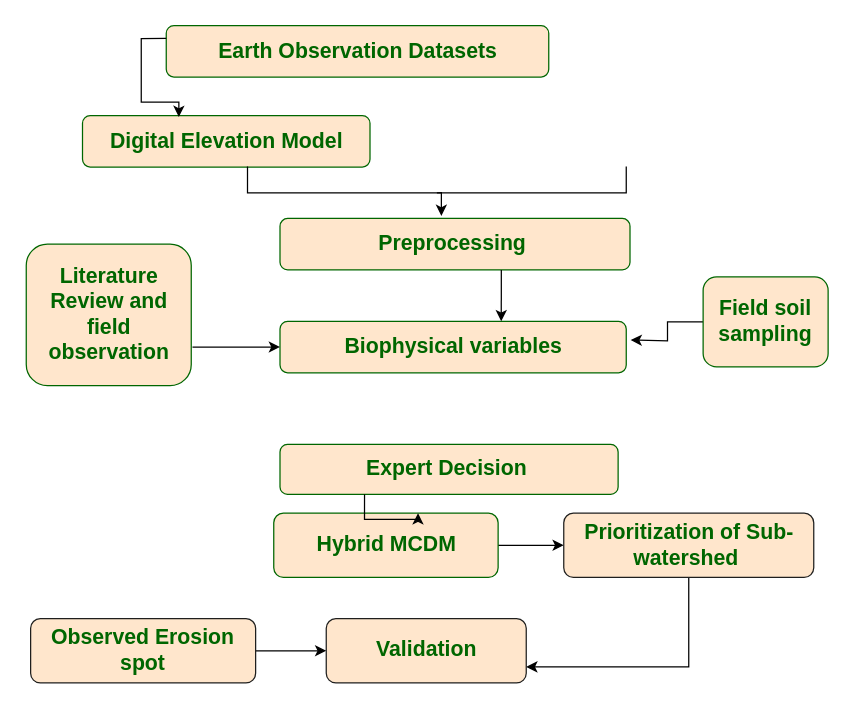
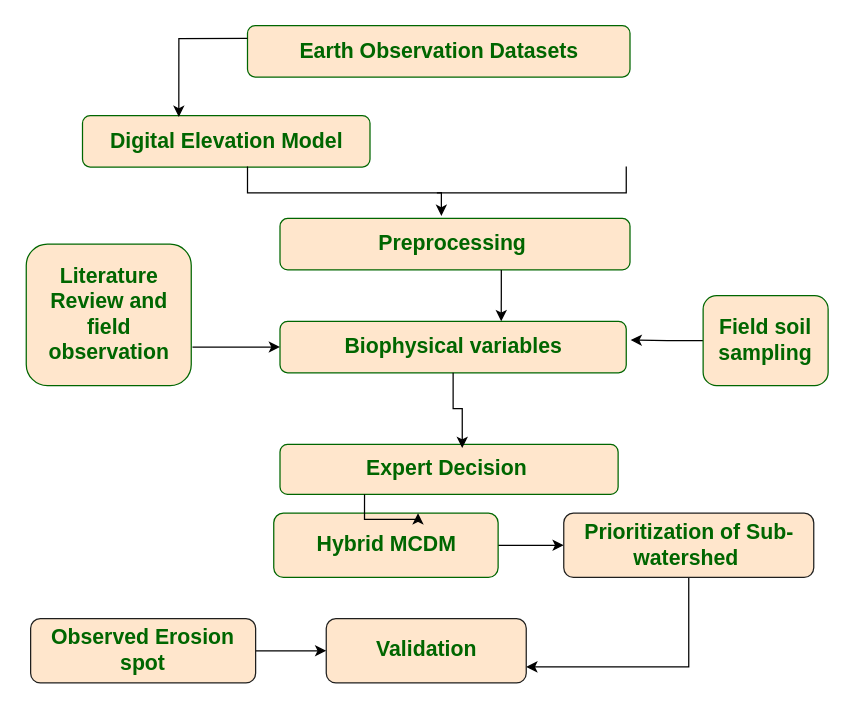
  <mxCell id="0" />
  <mxCell id="1" parent="0" />
- <mxCell id="2" value="&lt;font style=&quot;color: rgb(0, 102, 0);&quot;&gt;Earth Observation Datasets&lt;/font&gt;" style="rounded=1;whiteSpace=wrap;html=1;fontStyle=1;fontSize=17;fillColor=#ffe6cc;strokeColor=light-dark(#006600,#996500);container=0;" vertex="1" parent="1"><mxGeometry x="132.5" y="20" width="306" height="41.143" as="geometry" /></mxCell>
+ <mxCell id="2" value="&lt;font style=&quot;color: rgb(0, 102, 0);&quot;&gt;Earth Observation Datasets&lt;/font&gt;" style="rounded=1;whiteSpace=wrap;html=1;fontStyle=1;fontSize=17;fillColor=#ffe6cc;strokeColor=light-dark(#006600,#996500);container=0;" vertex="1" parent="1"><mxGeometry x="197.5" y="20" width="306" height="41.143" as="geometry" /></mxCell>
  <mxCell id="3" value="&lt;font style=&quot;font-size: 17px; color: rgb(0, 102, 0);&quot;&gt;Digital Elevation Model&lt;/font&gt;" style="rounded=1;whiteSpace=wrap;html=1;fillColor=#ffe6cc;strokeColor=#006600;fontStyle=1;container=0;" vertex="1" parent="1"><mxGeometry x="65.5" y="92" width="230" height="41.143" as="geometry" /></mxCell>
  <mxCell id="4" value="&lt;font style=&quot;font-size: 17px; color: rgb(0, 102, 0);&quot;&gt;Preprocessing&amp;nbsp;&lt;/font&gt;" style="rounded=1;whiteSpace=wrap;html=1;fillColor=#ffe6cc;strokeColor=#006600;fontStyle=1;container=0;" vertex="1" parent="1"><mxGeometry x="223.5" y="174.286" width="280" height="41.143" as="geometry" /></mxCell>
  <mxCell id="5" value="&lt;font style=&quot;font-size: 17px; color: rgb(0, 102, 0);&quot;&gt;Biophysical variables&lt;/font&gt;" style="rounded=1;whiteSpace=wrap;html=1;fillColor=#ffe6cc;strokeColor=#006600;fontStyle=1;container=0;" vertex="1" parent="1"><mxGeometry x="223.5" y="256.571" width="277" height="41.143" as="geometry" /></mxCell>
  <mxCell id="6" value="&lt;font style=&quot;font-size: 17px; color: rgb(0, 102, 0);&quot;&gt;Literature Review and field observation&lt;/font&gt;" style="rounded=1;whiteSpace=wrap;html=1;fillColor=#ffe6cc;strokeColor=#006600;fontStyle=1;container=0;" vertex="1" parent="1"><mxGeometry x="20.5" y="194.857" width="132" height="113.143" as="geometry" /></mxCell>
  <mxCell id="7" style="edgeStyle=orthogonalEdgeStyle;rounded=0;orthogonalLoop=1;jettySize=auto;html=1;exitX=0;exitY=0.5;exitDx=0;exitDy=0;" edge="1" parent="1" source="8"><mxGeometry relative="1" as="geometry"><mxPoint x="504" y="271.571" as="targetPoint" /></mxGeometry></mxCell>
- <mxCell id="8" value="&lt;font style=&quot;font-size: 17px; color: rgb(0, 102, 0);&quot;&gt;Field soil sampling&lt;/font&gt;" style="rounded=1;whiteSpace=wrap;html=1;fillColor=#ffe6cc;strokeColor=#006600;fontStyle=1;container=0;" vertex="1" parent="1"><mxGeometry x="562" y="221.003" width="100" height="72" as="geometry" /></mxCell>
+ <mxCell id="8" value="&lt;font style=&quot;font-size: 17px; color: rgb(0, 102, 0);&quot;&gt;Field soil sampling&lt;/font&gt;" style="rounded=1;whiteSpace=wrap;html=1;fillColor=#ffe6cc;strokeColor=#006600;fontStyle=1;container=0;" vertex="1" parent="1"><mxGeometry x="562" y="236.003" width="100" height="72" as="geometry" /></mxCell>
  <mxCell id="9" value="&lt;font style=&quot;font-size: 17px; color: rgb(0, 102, 0);&quot;&gt;Expert Decision&amp;nbsp;&lt;/font&gt;" style="rounded=1;whiteSpace=wrap;html=1;fillColor=#ffe6cc;strokeColor=#006600;fontStyle=1;container=0;" vertex="1" parent="1"><mxGeometry x="223.5" y="355" width="270.5" height="40" as="geometry" /></mxCell>
  <mxCell id="10" style="edgeStyle=orthogonalEdgeStyle;rounded=0;orthogonalLoop=1;jettySize=auto;html=1;exitX=1;exitY=0.5;exitDx=0;exitDy=0;entryX=0;entryY=0.5;entryDx=0;entryDy=0;" edge="1" parent="1" source="11" target="13"><mxGeometry relative="1" as="geometry" /></mxCell>
  <mxCell id="11" value="&lt;font style=&quot;font-size: 17px; color: rgb(0, 102, 0);&quot;&gt;Hybrid MCDM&lt;/font&gt;" style="rounded=1;whiteSpace=wrap;html=1;fillColor=#ffe6cc;strokeColor=#006600;fontStyle=1;container=0;" vertex="1" parent="1"><mxGeometry x="218.5" y="410" width="179.5" height="51.43" as="geometry" /></mxCell>
  <mxCell id="12" style="edgeStyle=orthogonalEdgeStyle;rounded=0;orthogonalLoop=1;jettySize=auto;html=1;exitX=0.5;exitY=1;exitDx=0;exitDy=0;entryX=1;entryY=0.75;entryDx=0;entryDy=0;" edge="1" parent="1" source="13" target="14"><mxGeometry relative="1" as="geometry" /></mxCell>
  <mxCell id="13" value="&lt;font style=&quot;font-size: 17px; color: rgb(0, 102, 0);&quot;&gt;Prioritization of Sub-watershed&amp;nbsp;&lt;/font&gt;" style="rounded=1;whiteSpace=wrap;html=1;fillColor=#ffe6cc;strokeColor=light-dark(#1f1f1e, #996500);fontStyle=1;container=0;" vertex="1" parent="1"><mxGeometry x="450.5" y="409.997" width="200" height="51.429" as="geometry" /></mxCell>
  <mxCell id="14" value="&lt;font style=&quot;font-size: 17px; color: rgb(0, 102, 0);&quot;&gt;Validation&lt;/font&gt;" style="rounded=1;whiteSpace=wrap;html=1;fillColor=#ffe6cc;strokeColor=light-dark(#1f1f1e, #996500);fontStyle=1;container=0;" vertex="1" parent="1"><mxGeometry x="260.5" y="494.426" width="160" height="51.429" as="geometry" /></mxCell>
  <mxCell id="15" style="edgeStyle=orthogonalEdgeStyle;rounded=0;orthogonalLoop=1;jettySize=auto;html=1;exitX=1;exitY=0.5;exitDx=0;exitDy=0;entryX=0;entryY=0.5;entryDx=0;entryDy=0;" edge="1" parent="1" source="16" target="14"><mxGeometry relative="1" as="geometry" /></mxCell>
  <mxCell id="16" value="&lt;font color=&quot;#006600&quot;&gt;&lt;span style=&quot;font-size: 17px;&quot;&gt;Observed Erosion spot&lt;/span&gt;&lt;/font&gt;" style="rounded=1;whiteSpace=wrap;html=1;fillColor=#ffe6cc;strokeColor=light-dark(#1f1f1e, #996500);fontStyle=1;container=0;" vertex="1" parent="1"><mxGeometry x="24" y="494.43" width="180" height="51.43" as="geometry" /></mxCell>
  <mxCell id="17" style="edgeStyle=orthogonalEdgeStyle;rounded=0;orthogonalLoop=1;jettySize=auto;html=1;exitX=0;exitY=0.25;exitDx=0;exitDy=0;entryX=0.335;entryY=0.025;entryDx=0;entryDy=0;entryPerimeter=0;" edge="1" parent="1" source="2" target="3"><mxGeometry relative="1" as="geometry" /></mxCell>
  <mxCell id="18" value="" style="shape=partialRectangle;whiteSpace=wrap;html=1;bottom=1;right=1;left=1;top=0;fillColor=none;routingCenterX=-0.5;container=0;" vertex="1" parent="1"><mxGeometry x="197.5" y="133.143" width="303" height="20.571" as="geometry" /></mxCell>
  <mxCell id="19" style="edgeStyle=orthogonalEdgeStyle;rounded=0;orthogonalLoop=1;jettySize=auto;html=1;exitX=0.5;exitY=1;exitDx=0;exitDy=0;entryX=0.461;entryY=-0.05;entryDx=0;entryDy=0;entryPerimeter=0;" edge="1" parent="1" source="18" target="4"><mxGeometry relative="1" as="geometry" /></mxCell>
  <mxCell id="20" value="" style="endArrow=classic;html=1;rounded=0;exitX=0.451;exitY=1;exitDx=0;exitDy=0;exitPerimeter=0;" edge="1" parent="1"><mxGeometry width="50" height="50" relative="1" as="geometry"><mxPoint x="400.57" y="215.429" as="sourcePoint" /><mxPoint x="400.5" y="256.571" as="targetPoint" /></mxGeometry></mxCell>
  <mxCell id="21" value="" style="endArrow=classic;html=1;rounded=0;" edge="1" parent="1"><mxGeometry width="50" height="50" relative="1" as="geometry"><mxPoint x="153.5" y="277.139" as="sourcePoint" /><mxPoint x="223.5" y="277.139" as="targetPoint" /></mxGeometry></mxCell>
+ <mxCell id="22" style="edgeStyle=orthogonalEdgeStyle;rounded=0;orthogonalLoop=1;jettySize=auto;html=1;exitX=0.5;exitY=1;exitDx=0;exitDy=0;entryX=0.539;entryY=0.075;entryDx=0;entryDy=0;entryPerimeter=0;" edge="1" parent="1" source="5" target="9"><mxGeometry relative="1" as="geometry" /></mxCell>
  <mxCell id="23" style="edgeStyle=orthogonalEdgeStyle;rounded=0;orthogonalLoop=1;jettySize=auto;html=1;exitX=0.25;exitY=1;exitDx=0;exitDy=0;entryX=0.643;entryY=0;entryDx=0;entryDy=0;entryPerimeter=0;" edge="1" parent="1" source="9" target="11"><mxGeometry relative="1" as="geometry" /></mxCell>
